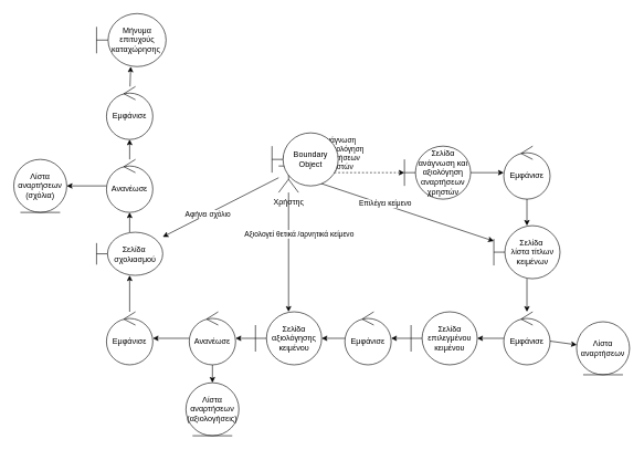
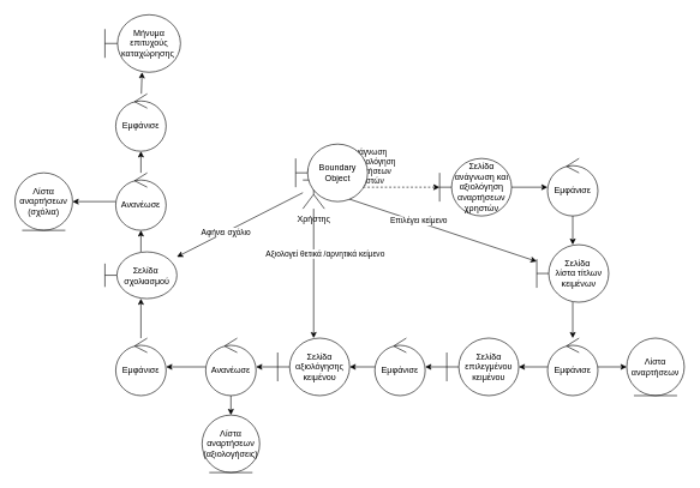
  <mxCell id="0" />
  <mxCell id="1" parent="0" />
  <mxCell id="2" value="" style="rounded=0;orthogonalLoop=1;jettySize=auto;html=1;dashed=1;" edge="1" parent="1" source="10" target="12"><mxGeometry relative="1" as="geometry" /></mxCell>
  <mxCell id="3" value="Ανάγνωση&lt;br&gt;&amp;nbsp;και αξιολόγηση&lt;br&gt;&amp;nbsp;αναρτήσεων&lt;br&gt;χρηστών" style="edgeLabel;html=1;align=center;verticalAlign=middle;resizable=0;points=[];" vertex="1" connectable="0" parent="2"><mxGeometry x="-0.66" y="-1" relative="1" as="geometry"><mxPoint x="33" y="-31" as="offset" /></mxGeometry></mxCell>
  <mxCell id="4" value="" style="edgeStyle=none;rounded=0;orthogonalLoop=1;jettySize=auto;html=1;" edge="1" parent="1" source="10" target="16"><mxGeometry relative="1" as="geometry" /></mxCell>
  <mxCell id="5" value="Επιλέγει κείμενο" style="edgeLabel;html=1;align=center;verticalAlign=middle;resizable=0;points=[];" vertex="1" connectable="0" parent="4"><mxGeometry x="-0.121" y="2" relative="1" as="geometry"><mxPoint as="offset" /></mxGeometry></mxCell>
  <mxCell id="6" value="" style="edgeStyle=none;rounded=0;orthogonalLoop=1;jettySize=auto;html=1;" edge="1" parent="1" source="10" target="26"><mxGeometry relative="1" as="geometry" /></mxCell>
  <mxCell id="7" value="Αξιολογεί θετικά /αρνητικά κείμενο" style="edgeLabel;html=1;align=center;verticalAlign=middle;resizable=0;points=[];" vertex="1" connectable="0" parent="6"><mxGeometry x="-0.313" y="-2" relative="1" as="geometry"><mxPoint x="17" as="offset" /></mxGeometry></mxCell>
  <mxCell id="8" value="" style="edgeStyle=none;rounded=0;orthogonalLoop=1;jettySize=auto;html=1;" edge="1" parent="1" source="10" target="32"><mxGeometry relative="1" as="geometry" /></mxCell>
  <mxCell id="9" value="Αφήνει σχόλιο" style="edgeLabel;html=1;align=center;verticalAlign=middle;resizable=0;points=[];" vertex="1" connectable="0" parent="8"><mxGeometry x="0.236" relative="1" as="geometry"><mxPoint as="offset" /></mxGeometry></mxCell>
  <mxCell id="10" value="Χρήστης" style="shape=umlActor;verticalLabelPosition=bottom;verticalAlign=top;html=1;outlineConnect=0;" vertex="1" parent="1"><mxGeometry x="420" y="230" width="30" height="60" as="geometry" /></mxCell>
  <mxCell id="11" value="" style="edgeStyle=none;rounded=0;orthogonalLoop=1;jettySize=auto;html=1;" edge="1" parent="1" source="12" target="14"><mxGeometry relative="1" as="geometry" /></mxCell>
  <mxCell id="12" value="Σελίδα ανάγνωση και αξιολόγηση αναρτήσεων&lt;br&gt;χρηστών" style="shape=umlBoundary;whiteSpace=wrap;html=1;" vertex="1" parent="1"><mxGeometry x="610" y="220" width="100" height="80" as="geometry" /></mxCell>
  <mxCell id="13" value="" style="edgeStyle=none;rounded=0;orthogonalLoop=1;jettySize=auto;html=1;" edge="1" parent="1" source="14" target="16"><mxGeometry relative="1" as="geometry" /></mxCell>
  <mxCell id="14" value="Εμφάνισε" style="ellipse;shape=umlControl;whiteSpace=wrap;html=1;" vertex="1" parent="1"><mxGeometry x="760" y="220" width="70" height="80" as="geometry" /></mxCell>
  <mxCell id="15" value="" style="edgeStyle=none;rounded=0;orthogonalLoop=1;jettySize=auto;html=1;" edge="1" parent="1" source="16" target="21"><mxGeometry relative="1" as="geometry" /></mxCell>
  <mxCell id="16" value="Σελίδα&amp;nbsp;&lt;br&gt;λίστα τίτλων κειμένων" style="shape=umlBoundary;whiteSpace=wrap;html=1;" vertex="1" parent="1"><mxGeometry x="745" y="340" width="100" height="80" as="geometry" /></mxCell>
  <mxCell id="17" value="" style="edgeStyle=none;rounded=0;orthogonalLoop=1;jettySize=auto;html=1;" edge="1" parent="1" source="18" target="24"><mxGeometry relative="1" as="geometry" /></mxCell>
  <mxCell id="18" value="Σελίδα επιλεγμένου κειμένου" style="shape=umlBoundary;whiteSpace=wrap;html=1;" vertex="1" parent="1"><mxGeometry x="620" y="470" width="100" height="80" as="geometry" /></mxCell>
  <mxCell id="19" value="" style="edgeStyle=none;rounded=0;orthogonalLoop=1;jettySize=auto;html=1;" edge="1" parent="1" source="21" target="18"><mxGeometry relative="1" as="geometry" /></mxCell>
  <mxCell id="20" value="" style="edgeStyle=none;rounded=0;orthogonalLoop=1;jettySize=auto;html=1;" edge="1" parent="1" source="21" target="22"><mxGeometry relative="1" as="geometry" /></mxCell>
  <mxCell id="21" value="Εμφάνισε" style="ellipse;shape=umlControl;whiteSpace=wrap;html=1;" vertex="1" parent="1"><mxGeometry x="760" y="470" width="70" height="80" as="geometry" /></mxCell>
- <mxCell id="22" value="Λίστα αναρτήσεων" style="ellipse;shape=umlEntity;whiteSpace=wrap;html=1;" vertex="1" parent="1"><mxGeometry x="870" y="485" width="80" height="80" as="geometry" /></mxCell>
+ <mxCell id="22" value="Λίστα αναρτήσεων" style="ellipse;shape=umlEntity;whiteSpace=wrap;html=1;" vertex="1" parent="1"><mxGeometry x="870" y="470" width="80" height="80" as="geometry" /></mxCell>
  <mxCell id="23" value="" style="edgeStyle=none;rounded=0;orthogonalLoop=1;jettySize=auto;html=1;" edge="1" parent="1" source="24" target="26"><mxGeometry relative="1" as="geometry" /></mxCell>
  <mxCell id="24" value="Εμφάνισε" style="ellipse;shape=umlControl;whiteSpace=wrap;html=1;" vertex="1" parent="1"><mxGeometry x="520" y="470" width="70" height="80" as="geometry" /></mxCell>
  <mxCell id="25" value="" style="edgeStyle=none;rounded=0;orthogonalLoop=1;jettySize=auto;html=1;" edge="1" parent="1" source="26" target="29"><mxGeometry relative="1" as="geometry" /></mxCell>
  <mxCell id="26" value="Σελίδα αξιολόγησης&lt;br&gt;κειμένου" style="shape=umlBoundary;whiteSpace=wrap;html=1;" vertex="1" parent="1"><mxGeometry x="385" y="470" width="100" height="80" as="geometry" /></mxCell>
  <mxCell id="27" value="" style="edgeStyle=none;rounded=0;orthogonalLoop=1;jettySize=auto;html=1;" edge="1" parent="1" source="29" target="30"><mxGeometry relative="1" as="geometry" /></mxCell>
  <mxCell id="28" value="" style="edgeStyle=none;rounded=0;orthogonalLoop=1;jettySize=auto;html=1;" edge="1" parent="1" source="29" target="34"><mxGeometry relative="1" as="geometry" /></mxCell>
  <mxCell id="29" value="Ανανέωσε" style="ellipse;shape=umlControl;whiteSpace=wrap;html=1;" vertex="1" parent="1"><mxGeometry x="285" y="470" width="70" height="80" as="geometry" /></mxCell>
  <mxCell id="30" value="Λίστα αναρτήσεων&lt;br&gt;(αξιολογήσεις)" style="ellipse;shape=umlEntity;whiteSpace=wrap;html=1;" vertex="1" parent="1"><mxGeometry x="280" y="577" width="80" height="80" as="geometry" /></mxCell>
  <mxCell id="31" value="" style="edgeStyle=none;rounded=0;orthogonalLoop=1;jettySize=auto;html=1;" edge="1" parent="1" source="32" target="37"><mxGeometry relative="1" as="geometry" /></mxCell>
  <mxCell id="32" value="Σελίδα&amp;nbsp; σχολιασμού" style="shape=umlBoundary;whiteSpace=wrap;html=1;" vertex="1" parent="1"><mxGeometry x="145" y="350" width="100" height="65" as="geometry" /></mxCell>
  <mxCell id="33" value="" style="edgeStyle=none;rounded=0;orthogonalLoop=1;jettySize=auto;html=1;" edge="1" parent="1" source="34" target="32"><mxGeometry relative="1" as="geometry" /></mxCell>
  <mxCell id="34" value="Εμφάνισε" style="ellipse;shape=umlControl;whiteSpace=wrap;html=1;" vertex="1" parent="1"><mxGeometry x="160" y="470" width="70" height="80" as="geometry" /></mxCell>
  <mxCell id="35" value="" style="edgeStyle=none;rounded=0;orthogonalLoop=1;jettySize=auto;html=1;" edge="1" parent="1" source="37" target="38"><mxGeometry relative="1" as="geometry" /></mxCell>
  <mxCell id="36" value="" style="edgeStyle=none;rounded=0;orthogonalLoop=1;jettySize=auto;html=1;" edge="1" parent="1" source="37" target="40"><mxGeometry relative="1" as="geometry" /></mxCell>
  <mxCell id="37" value="Ανανέωσε" style="ellipse;shape=umlControl;whiteSpace=wrap;html=1;" vertex="1" parent="1"><mxGeometry x="160" y="240" width="70" height="80" as="geometry" /></mxCell>
  <mxCell id="38" value="Λίστα αναρτήσεων&lt;br&gt;(σχόλια)" style="ellipse;shape=umlEntity;whiteSpace=wrap;html=1;" vertex="1" parent="1"><mxGeometry x="20" y="240" width="80" height="80" as="geometry" /></mxCell>
  <mxCell id="39" value="" style="edgeStyle=none;rounded=0;orthogonalLoop=1;jettySize=auto;html=1;" edge="1" parent="1" source="40" target="42"><mxGeometry relative="1" as="geometry" /></mxCell>
  <mxCell id="40" value="Εμφάνισε" style="ellipse;shape=umlControl;whiteSpace=wrap;html=1;" vertex="1" parent="1"><mxGeometry x="160" y="130" width="70" height="80" as="geometry" /></mxCell>
  <mxCell id="41" value="Boundary Object" style="shape=umlBoundary;whiteSpace=wrap;html=1;" vertex="1" parent="1"><mxGeometry x="410" y="200" width="100" height="80" as="geometry" /></mxCell>
  <mxCell id="42" value="Μήνυμα επιτυχούς&lt;br&gt;καταχώρησης&amp;nbsp;" style="shape=umlBoundary;whiteSpace=wrap;html=1;" vertex="1" parent="1"><mxGeometry x="145" y="20" width="105" height="80" as="geometry" /></mxCell>
